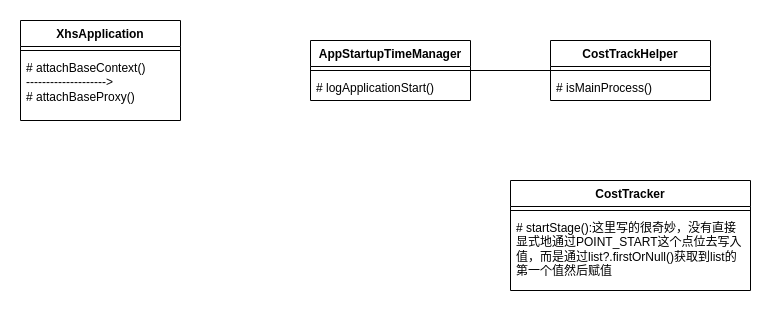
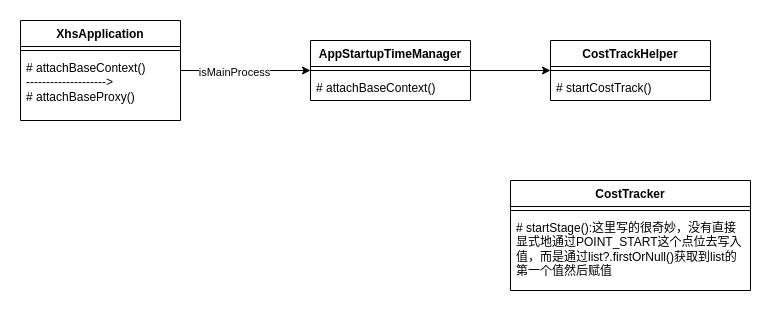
  <mxCell id="0" />
  <mxCell id="1" parent="0" />
+ <mxCell id="2" value="" style="edgeStyle=orthogonalEdgeStyle;rounded=0;orthogonalLoop=1;jettySize=auto;html=1;" parent="1" source="4" target="8" edge="1"><mxGeometry relative="1" as="geometry" /></mxCell>
+ <mxCell id="3" value="isMainProcess" style="edgeLabel;html=1;align=center;verticalAlign=middle;resizable=0;points=[];" vertex="1" connectable="0" parent="2"><mxGeometry x="-0.185" y="-1" relative="1" as="geometry"><mxPoint as="offset" /></mxGeometry></mxCell>
  <mxCell id="4" value="XhsApplication" style="swimlane;fontStyle=1;align=center;verticalAlign=top;childLayout=stackLayout;horizontal=1;startSize=26;horizontalStack=0;resizeParent=1;resizeParentMax=0;resizeLast=0;collapsible=1;marginBottom=0;whiteSpace=wrap;html=1;" parent="1" vertex="1"><mxGeometry x="20" y="20" width="160" height="100" as="geometry" /></mxCell>
  <mxCell id="5" value="" style="line;strokeWidth=1;fillColor=none;align=left;verticalAlign=middle;spacingTop=-1;spacingLeft=3;spacingRight=3;rotatable=0;labelPosition=right;points=[];portConstraint=eastwest;strokeColor=inherit;" parent="4" vertex="1"><mxGeometry y="26" width="160" height="8" as="geometry" /></mxCell>
  <mxCell id="6" value="# attachBaseContext()&lt;br&gt;--------------------&amp;gt;&lt;br&gt;# attachBaseProxy()" style="text;strokeColor=none;fillColor=none;align=left;verticalAlign=top;spacingLeft=4;spacingRight=4;overflow=hidden;rotatable=0;points=[[0,0.5],[1,0.5]];portConstraint=eastwest;whiteSpace=wrap;html=1;" parent="4" vertex="1"><mxGeometry y="34" width="160" height="66" as="geometry" /></mxCell>
- <mxCell id="7" value="" style="edgeStyle=orthogonalEdgeStyle;rounded=0;orthogonalLoop=1;jettySize=auto;html=1;endArrow=none;" parent="1" source="8" target="11" edge="1"><mxGeometry relative="1" as="geometry" /></mxCell>
+ <mxCell id="7" value="" style="edgeStyle=orthogonalEdgeStyle;rounded=0;orthogonalLoop=1;jettySize=auto;html=1;" parent="1" source="8" target="11" edge="1"><mxGeometry relative="1" as="geometry" /></mxCell>
  <mxCell id="8" value="AppStartupTimeManager" style="swimlane;fontStyle=1;align=center;verticalAlign=top;childLayout=stackLayout;horizontal=1;startSize=26;horizontalStack=0;resizeParent=1;resizeParentMax=0;resizeLast=0;collapsible=1;marginBottom=0;whiteSpace=wrap;html=1;" parent="1" vertex="1"><mxGeometry x="310" y="40" width="160" height="60" as="geometry" /></mxCell>
  <mxCell id="9" value="" style="line;strokeWidth=1;fillColor=none;align=left;verticalAlign=middle;spacingTop=-1;spacingLeft=3;spacingRight=3;rotatable=0;labelPosition=right;points=[];portConstraint=eastwest;strokeColor=inherit;" parent="8" vertex="1"><mxGeometry y="26" width="160" height="8" as="geometry" /></mxCell>
- <mxCell id="10" value="# logApplicationStart()" style="text;strokeColor=none;fillColor=none;align=left;verticalAlign=top;spacingLeft=4;spacingRight=4;overflow=hidden;rotatable=0;points=[[0,0.5],[1,0.5]];portConstraint=eastwest;whiteSpace=wrap;html=1;" parent="8" vertex="1"><mxGeometry y="34" width="160" height="26" as="geometry" /></mxCell>
+ <mxCell id="10" value="# attachBaseContext()" style="text;strokeColor=none;fillColor=none;align=left;verticalAlign=top;spacingLeft=4;spacingRight=4;overflow=hidden;rotatable=0;points=[[0,0.5],[1,0.5]];portConstraint=eastwest;whiteSpace=wrap;html=1;" parent="8" vertex="1"><mxGeometry y="34" width="160" height="26" as="geometry" /></mxCell>
  <mxCell id="11" value="CostTrackHelper" style="swimlane;fontStyle=1;align=center;verticalAlign=top;childLayout=stackLayout;horizontal=1;startSize=26;horizontalStack=0;resizeParent=1;resizeParentMax=0;resizeLast=0;collapsible=1;marginBottom=0;whiteSpace=wrap;html=1;" parent="1" vertex="1"><mxGeometry x="550" y="40" width="160" height="60" as="geometry" /></mxCell>
  <mxCell id="12" value="" style="line;strokeWidth=1;fillColor=none;align=left;verticalAlign=middle;spacingTop=-1;spacingLeft=3;spacingRight=3;rotatable=0;labelPosition=right;points=[];portConstraint=eastwest;strokeColor=inherit;" parent="11" vertex="1"><mxGeometry y="26" width="160" height="8" as="geometry" /></mxCell>
- <mxCell id="13" value="# isMainProcess()" style="text;strokeColor=none;fillColor=none;align=left;verticalAlign=top;spacingLeft=4;spacingRight=4;overflow=hidden;rotatable=0;points=[[0,0.5],[1,0.5]];portConstraint=eastwest;whiteSpace=wrap;html=1;" parent="11" vertex="1"><mxGeometry y="34" width="160" height="26" as="geometry" /></mxCell>
+ <mxCell id="13" value="# startCostTrack()" style="text;strokeColor=none;fillColor=none;align=left;verticalAlign=top;spacingLeft=4;spacingRight=4;overflow=hidden;rotatable=0;points=[[0,0.5],[1,0.5]];portConstraint=eastwest;whiteSpace=wrap;html=1;" parent="11" vertex="1"><mxGeometry y="34" width="160" height="26" as="geometry" /></mxCell>
  <mxCell id="14" value="CostTracker" style="swimlane;fontStyle=1;align=center;verticalAlign=top;childLayout=stackLayout;horizontal=1;startSize=26;horizontalStack=0;resizeParent=1;resizeParentMax=0;resizeLast=0;collapsible=1;marginBottom=0;whiteSpace=wrap;html=1;" parent="1" vertex="1"><mxGeometry x="510" y="180" width="240" height="110" as="geometry" /></mxCell>
  <mxCell id="15" value="" style="line;strokeWidth=1;fillColor=none;align=left;verticalAlign=middle;spacingTop=-1;spacingLeft=3;spacingRight=3;rotatable=0;labelPosition=right;points=[];portConstraint=eastwest;strokeColor=inherit;" parent="14" vertex="1"><mxGeometry y="26" width="240" height="8" as="geometry" /></mxCell>
  <mxCell id="16" value="# startStage():这里写的很奇妙，没有直接显式地通过POINT_START这个点位去写入值，而是通过list?.firstOrNull()获取到list的第一个值然后赋值" style="text;strokeColor=none;fillColor=none;align=left;verticalAlign=top;spacingLeft=4;spacingRight=4;overflow=hidden;rotatable=0;points=[[0,0.5],[1,0.5]];portConstraint=eastwest;whiteSpace=wrap;html=1;" parent="14" vertex="1"><mxGeometry y="34" width="240" height="76" as="geometry" /></mxCell>
